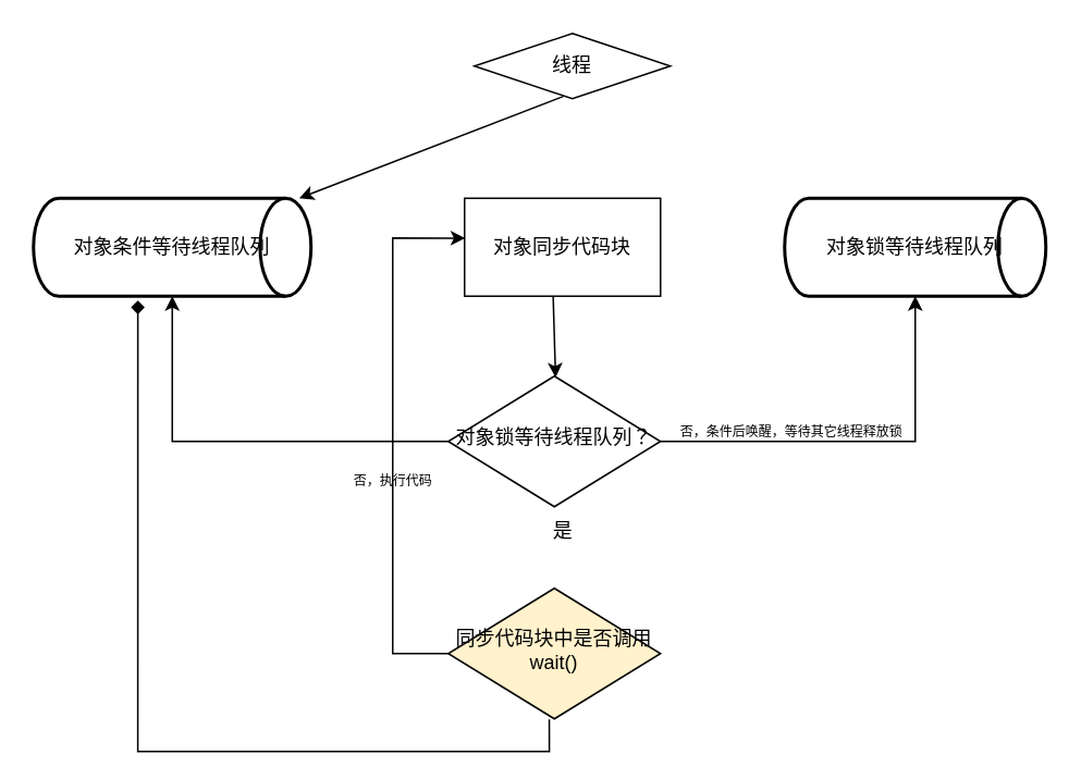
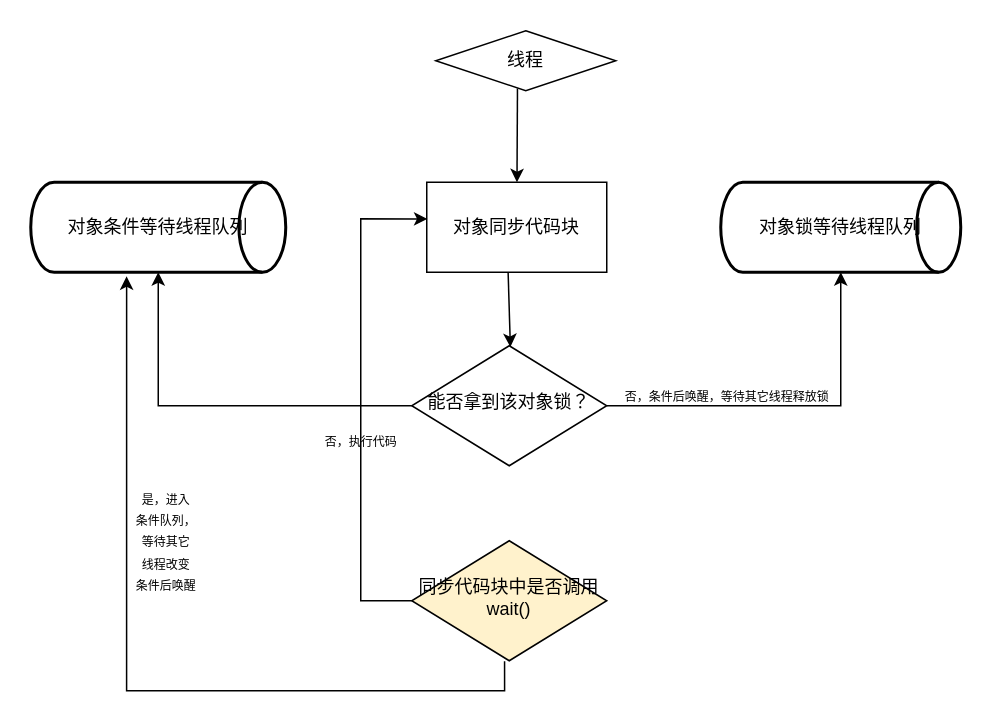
  <mxCell id="0" />
  <mxCell id="1" parent="0" />
  <mxCell id="2" value="线程" style="rhombus;whiteSpace=wrap;html=1;fontSize=12;glass=0;strokeWidth=1;shadow=0;" parent="1" vertex="1"><mxGeometry x="290" y="20" width="120" height="40" as="geometry" /></mxCell>
  <mxCell id="3" style="edgeStyle=orthogonalEdgeStyle;rounded=0;orthogonalLoop=1;jettySize=auto;html=1;" edge="1" parent="1" source="5" target="9"><mxGeometry relative="1" as="geometry"><Array as="points"><mxPoint x="560" y="270" /></Array></mxGeometry></mxCell>
  <mxCell id="4" style="edgeStyle=orthogonalEdgeStyle;rounded=0;orthogonalLoop=1;jettySize=auto;html=1;" edge="1" parent="1" source="5" target="10"><mxGeometry relative="1" as="geometry" /></mxCell>
- <mxCell id="5" value="对象锁等待线程队列？" style="rhombus;whiteSpace=wrap;html=1;shadow=0;fontFamily=Helvetica;fontSize=12;align=center;strokeWidth=1;spacing=6;spacingTop=-4;" parent="1" vertex="1"><mxGeometry x="274" y="230" width="130" height="80" as="geometry" /></mxCell>
+ <mxCell id="5" value="能否拿到该对象锁？" style="rhombus;whiteSpace=wrap;html=1;shadow=0;fontFamily=Helvetica;fontSize=12;align=center;strokeWidth=1;spacing=6;spacingTop=-4;" parent="1" vertex="1"><mxGeometry x="274" y="230" width="130" height="80" as="geometry" /></mxCell>
  <mxCell id="6" value="对象同步代码块" style="rounded=0;whiteSpace=wrap;html=1;" vertex="1" parent="1"><mxGeometry x="284" y="121" width="120" height="60" as="geometry" /></mxCell>
- <mxCell id="7" value="" style="endArrow=classic;html=1;rounded=0;exitX=0.454;exitY=0.964;exitDx=0;exitDy=0;exitPerimeter=0;" edge="1" parent="1" source="2" target="10"><mxGeometry width="50" height="50" relative="1" as="geometry"><mxPoint x="390" y="250" as="sourcePoint" /><mxPoint x="440" y="200" as="targetPoint" /></mxGeometry></mxCell>
+ <mxCell id="7" value="" style="endArrow=classic;html=1;rounded=0;exitX=0.454;exitY=0.964;exitDx=0;exitDy=0;exitPerimeter=0;" edge="1" parent="1" source="2" target="6"><mxGeometry width="50" height="50" relative="1" as="geometry"><mxPoint x="390" y="250" as="sourcePoint" /><mxPoint x="440" y="200" as="targetPoint" /></mxGeometry></mxCell>
  <mxCell id="8" value="" style="endArrow=classic;html=1;rounded=0;exitX=0.5;exitY=1;exitDx=0;exitDy=0;entryX=0.55;entryY=0.011;entryDx=0;entryDy=0;entryPerimeter=0;" edge="1" parent="1"><mxGeometry width="50" height="50" relative="1" as="geometry"><mxPoint x="338.25" y="181" as="sourcePoint" /><mxPoint x="339.75" y="230.88" as="targetPoint" /></mxGeometry></mxCell>
  <mxCell id="9" value="对象锁等待线程队列" style="strokeWidth=2;html=1;shape=mxgraph.flowchart.direct_data;whiteSpace=wrap;" vertex="1" parent="1"><mxGeometry x="480" y="121" width="160" height="60" as="geometry" /></mxCell>
  <mxCell id="10" value="对象条件等待线程队列" style="strokeWidth=2;html=1;shape=mxgraph.flowchart.direct_data;whiteSpace=wrap;" vertex="1" parent="1"><mxGeometry x="20" y="121" width="170" height="60" as="geometry" /></mxCell>
  <mxCell id="11" value="&lt;font style=&quot;font-size: 8px;&quot;&gt;否，条件后唤醒，等待其它线程释放锁&lt;/font&gt;" style="text;html=1;align=center;verticalAlign=middle;resizable=0;points=[];autosize=1;strokeColor=none;fillColor=none;" vertex="1" parent="1"><mxGeometry x="404" y="248" width="160" height="30" as="geometry" /></mxCell>
  <mxCell id="12" style="edgeStyle=orthogonalEdgeStyle;rounded=0;orthogonalLoop=1;jettySize=auto;html=1;entryX=0.004;entryY=0.407;entryDx=0;entryDy=0;entryPerimeter=0;" edge="1" parent="1" source="13" target="6"><mxGeometry relative="1" as="geometry"><mxPoint x="570" y="400" as="targetPoint" /><Array as="points"><mxPoint x="240" y="400" /><mxPoint x="240" y="145" /></Array></mxGeometry></mxCell>
  <mxCell id="13" value="同步代码块中是否调用wait()" style="rhombus;whiteSpace=wrap;html=1;shadow=0;fontFamily=Helvetica;fontSize=12;align=center;strokeWidth=1;spacing=6;spacingTop=-4;fillColor=#fff2cc;" vertex="1" parent="1"><mxGeometry x="274" y="360" width="130" height="80" as="geometry" /></mxCell>
- <mxCell id="14" style="edgeStyle=orthogonalEdgeStyle;rounded=0;orthogonalLoop=1;jettySize=auto;html=1;entryX=0.376;entryY=1.045;entryDx=0;entryDy=0;entryPerimeter=0;exitX=0.476;exitY=1.004;exitDx=0;exitDy=0;exitPerimeter=0;endArrow=diamond;" edge="1" parent="1" source="13" target="10"><mxGeometry relative="1" as="geometry" /></mxCell>
- <mxCell id="16" value="是" style="text;html=1;align=center;verticalAlign=middle;resizable=0;points=[];autosize=1;strokeColor=none;fillColor=none;" vertex="1" parent="1"><mxGeometry x="324" y="310" width="40" height="30" as="geometry" /></mxCell>
+ <mxCell id="14" style="edgeStyle=orthogonalEdgeStyle;rounded=0;orthogonalLoop=1;jettySize=auto;html=1;entryX=0.376;entryY=1.045;entryDx=0;entryDy=0;entryPerimeter=0;exitX=0.476;exitY=1.004;exitDx=0;exitDy=0;exitPerimeter=0;" edge="1" parent="1" source="13" target="10"><mxGeometry relative="1" as="geometry" /></mxCell>
+ <mxCell id="15" value="&lt;font style=&quot;font-size: 8px;&quot;&gt;是，进入&lt;br&gt;条件队列，&lt;br&gt;等待其它&lt;br&gt;线程改变&lt;br&gt;条件后唤醒&lt;/font&gt;" style="text;html=1;align=center;verticalAlign=middle;resizable=0;points=[];autosize=1;strokeColor=none;fillColor=none;" vertex="1" parent="1"><mxGeometry x="80" y="315" width="60" height="90" as="geometry" /></mxCell>
  <mxCell id="17" value="&lt;font style=&quot;font-size: 8px;&quot;&gt;否，执行代码&lt;/font&gt;" style="text;html=1;align=center;verticalAlign=middle;resizable=0;points=[];autosize=1;strokeColor=none;fillColor=none;" vertex="1" parent="1"><mxGeometry x="205" y="278" width="70" height="30" as="geometry" /></mxCell>
